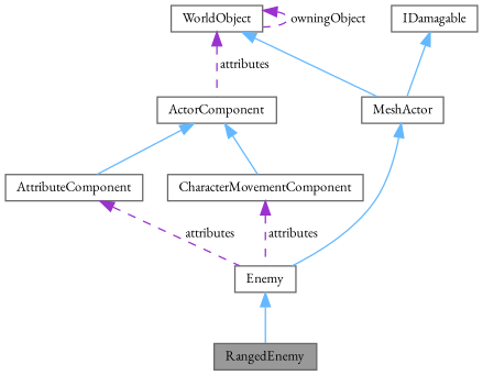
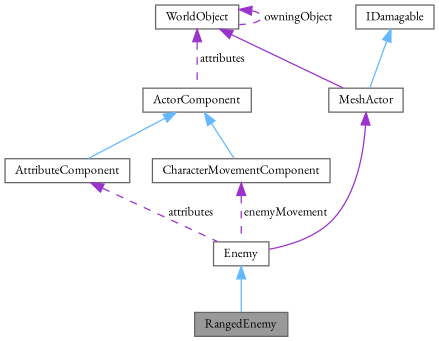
  digraph {
    fontname="EB Garamond"
    node [color=gray40 fillcolor=white fontname="EB Garamond" fontsize=10 shape=box style=filled]
    edge [color=steelblue1 dir=back fontname="EB Garamond" fontsize=10 labelfontname=Helvetica labelfontsize=10 style=solid]
    n1 [fillcolor=grey60 fontcolor=black height=0.2 label=RangedEnemy width=0.4]
    n2 [height=0.2 label=Enemy width=0.4]
    n3 [height=0.2 label=MeshActor width=0.4]
    n4 [height=0.2 label=WorldObject width=0.4]
    n5 [height=0.2 label=ActorComponent width=0.4]
    n6 [height=0.2 label=AttributeComponent width=0.4]
    n7 [height=0.2 label=CharacterMovementComponent width=0.4]
    n8 [height=0.2 label=IDamagable width=0.4]
    n2 -> n1
-   n3 -> n2
-   n4 -> n3
+   n3 -> n2 [color=darkorchid3]
+   n4 -> n3 [color=darkorchid3]
    n4 -> n4 [color=darkorchid3 label=" owningObject" style=dashed]
    n4 -> n5 [color=darkorchid3 label=" attributes" style=dashed]
    n5 -> n6
    n5 -> n7
    n6 -> n2 [color=darkorchid3 label=" attributes" style=dashed]
-   n7 -> n2 [color=darkorchid3 label=" attributes" style=dashed]
+   n7 -> n2 [color=darkorchid3 label=" enemyMovement" style=dashed]
    n8 -> n3
  }
